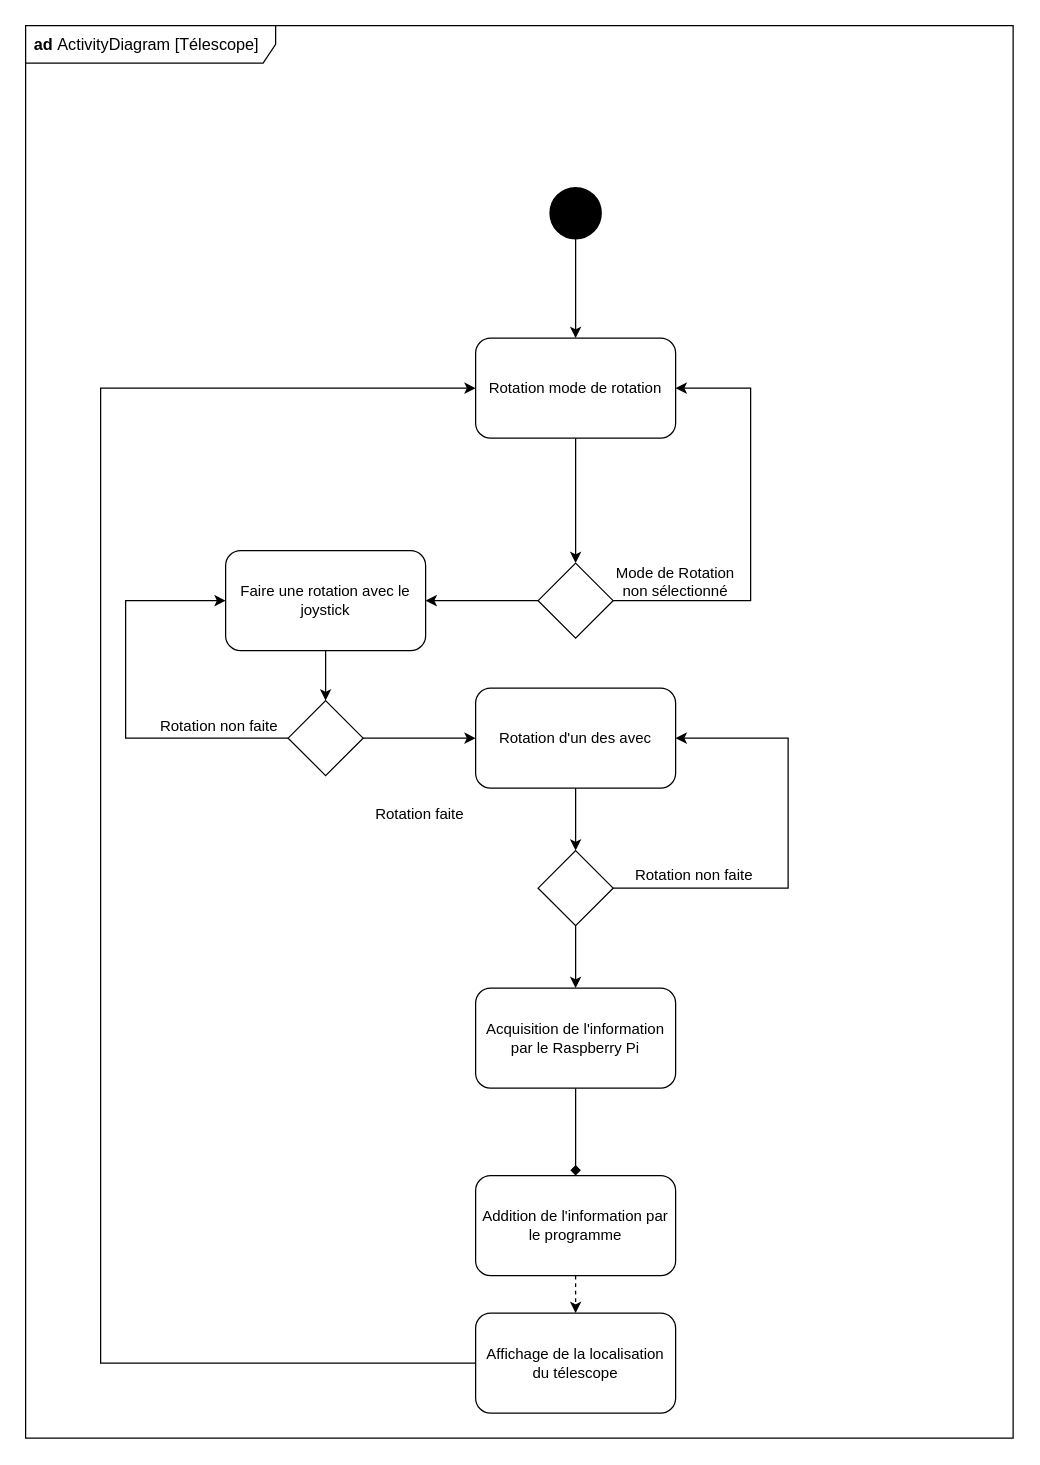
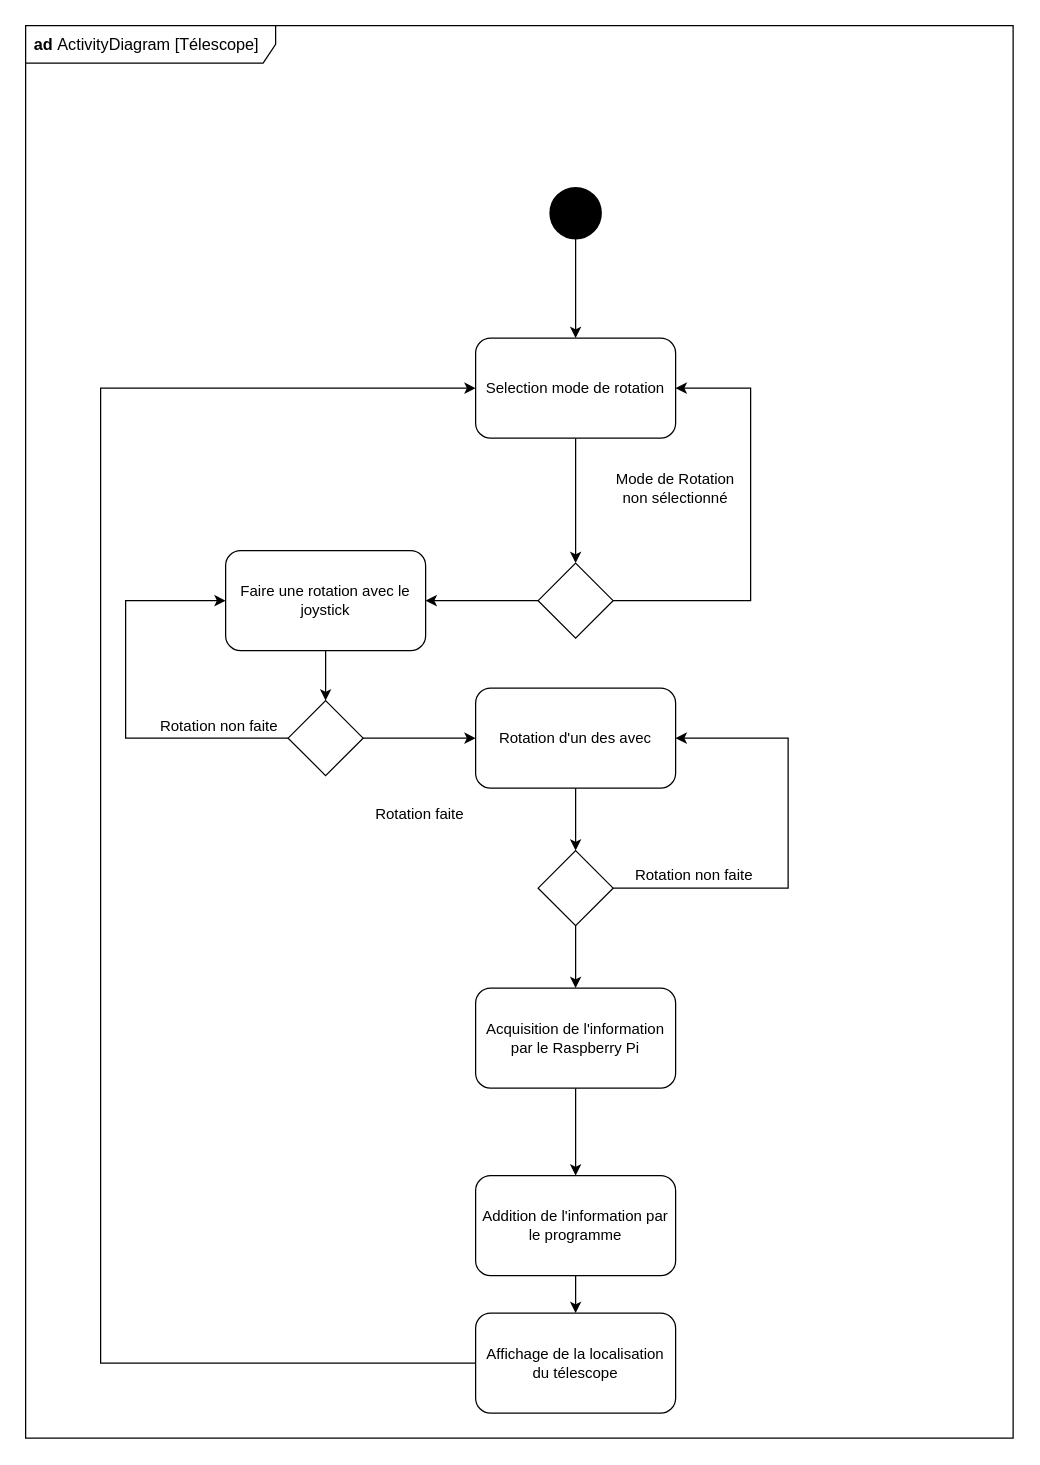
  <mxCell id="0" />
  <mxCell id="1" parent="0" />
  <mxCell id="2" value="&lt;font style=&quot;font-size: 13px&quot;&gt;&lt;b&gt;ad &lt;/b&gt;ActivityDiagram [Télescope]&lt;/font&gt;" style="shape=umlFrame;whiteSpace=wrap;html=1;width=200;height=30;boundedLbl=1;verticalAlign=middle;align=left;spacingLeft=5;rounded=0;shadow=0;sketch=0;strokeColor=#000000;strokeWidth=1;fillColor=#ffffff;gradientColor=none;swimlaneFillColor=#ffffff;" vertex="1" parent="1"><mxGeometry x="20" y="20" width="790" height="1130" as="geometry" /></mxCell>
  <mxCell id="3" style="edgeStyle=none;rounded=0;orthogonalLoop=1;jettySize=auto;html=1;startArrow=none;startFill=0;endArrow=classic;endFill=1;strokeWidth=1;" edge="1" parent="1" source="4" target="7"><mxGeometry relative="1" as="geometry" /></mxCell>
  <mxCell id="4" value="" style="shape=ellipse;html=1;fillColor=#000000;strokeWidth=2;verticalLabelPosition=bottom;verticalAlignment=top;perimeter=ellipsePerimeter;rounded=1;shadow=0;sketch=0;" vertex="1" parent="1"><mxGeometry x="440" y="150" width="40" height="40" as="geometry" /></mxCell>
  <mxCell id="5" style="edgeStyle=orthogonalEdgeStyle;rounded=0;orthogonalLoop=1;jettySize=auto;html=1;endArrow=classic;endFill=1;strokeWidth=1;entryX=0.5;entryY=0;entryDx=0;entryDy=0;" edge="1" parent="1" source="7" target="9"><mxGeometry relative="1" as="geometry"><mxPoint x="460" y="470" as="targetPoint" /></mxGeometry></mxCell>
  <mxCell id="6" style="edgeStyle=orthogonalEdgeStyle;rounded=0;orthogonalLoop=1;jettySize=auto;html=1;entryX=1;entryY=0.5;entryDx=0;entryDy=0;endArrow=none;endFill=0;strokeWidth=1;startArrow=classic;startFill=1;exitX=1;exitY=0.5;exitDx=0;exitDy=0;" edge="1" parent="1" source="7" target="9"><mxGeometry relative="1" as="geometry"><Array as="points"><mxPoint x="600" y="310" /><mxPoint x="600" y="480" /></Array></mxGeometry></mxCell>
- <mxCell id="7" value="Rotation mode de rotation" style="shape=rect;html=1;rounded=1;whiteSpace=wrap;align=center;shadow=0;sketch=0;strokeColor=#000000;fillColor=#ffffff;" vertex="1" parent="1"><mxGeometry x="380" y="270" width="160" height="80" as="geometry" /></mxCell>
+ <mxCell id="7" value="Selection mode de rotation" style="shape=rect;html=1;rounded=1;whiteSpace=wrap;align=center;shadow=0;sketch=0;strokeColor=#000000;fillColor=#ffffff;" vertex="1" parent="1"><mxGeometry x="380" y="270" width="160" height="80" as="geometry" /></mxCell>
  <mxCell id="8" style="rounded=0;orthogonalLoop=1;jettySize=auto;html=1;entryX=1;entryY=0.5;entryDx=0;entryDy=0;startArrow=none;startFill=0;endArrow=classic;endFill=1;strokeWidth=1;" edge="1" parent="1" source="9" target="11"><mxGeometry relative="1" as="geometry" /></mxCell>
  <mxCell id="9" value="" style="rhombus;whiteSpace=wrap;html=1;rounded=0;shadow=0;sketch=0;strokeColor=#000000;fillColor=#ffffff;" vertex="1" parent="1"><mxGeometry x="430" y="450" width="60" height="60" as="geometry" /></mxCell>
  <mxCell id="10" style="edgeStyle=elbowEdgeStyle;rounded=0;orthogonalLoop=1;jettySize=auto;html=1;entryX=0.5;entryY=0;entryDx=0;entryDy=0;startArrow=none;startFill=0;endArrow=classic;endFill=1;strokeWidth=1;" edge="1" parent="1" source="11" target="14"><mxGeometry relative="1" as="geometry" /></mxCell>
  <mxCell id="11" value="Faire une rotation avec le joystick" style="shape=rect;html=1;rounded=1;whiteSpace=wrap;align=center;shadow=0;sketch=0;strokeColor=#000000;fillColor=#ffffff;" vertex="1" parent="1"><mxGeometry x="180" y="440" width="160" height="80" as="geometry" /></mxCell>
  <mxCell id="12" style="rounded=0;orthogonalLoop=1;jettySize=auto;html=1;startArrow=none;startFill=0;endArrow=classic;endFill=1;strokeWidth=1;exitX=0;exitY=0.5;exitDx=0;exitDy=0;edgeStyle=orthogonalEdgeStyle;entryX=0;entryY=0.5;entryDx=0;entryDy=0;" edge="1" parent="1" source="14" target="11"><mxGeometry relative="1" as="geometry"><mxPoint x="170" y="480" as="targetPoint" /><mxPoint x="160" y="590" as="sourcePoint" /><Array as="points"><mxPoint x="100" y="590" /><mxPoint x="100" y="480" /></Array></mxGeometry></mxCell>
  <mxCell id="13" style="edgeStyle=none;rounded=0;orthogonalLoop=1;jettySize=auto;html=1;entryX=0;entryY=0.5;entryDx=0;entryDy=0;startArrow=none;startFill=0;endArrow=classic;endFill=1;strokeWidth=1;" edge="1" parent="1" source="14" target="16"><mxGeometry relative="1" as="geometry" /></mxCell>
  <mxCell id="14" value="" style="rhombus;whiteSpace=wrap;html=1;rounded=0;shadow=0;sketch=0;strokeColor=#000000;fillColor=#ffffff;strokeWidth=1;" vertex="1" parent="1"><mxGeometry x="230" y="560" width="60" height="60" as="geometry" /></mxCell>
  <mxCell id="15" style="edgeStyle=none;rounded=0;orthogonalLoop=1;jettySize=auto;html=1;entryX=0.5;entryY=0;entryDx=0;entryDy=0;startArrow=none;startFill=0;endArrow=classic;endFill=1;strokeWidth=1;" edge="1" parent="1" source="16" target="19"><mxGeometry relative="1" as="geometry" /></mxCell>
  <mxCell id="16" value="Rotation d'un des avec" style="shape=rect;html=1;rounded=1;whiteSpace=wrap;align=center;shadow=0;sketch=0;strokeColor=#000000;strokeWidth=1;fillColor=#ffffff;gradientColor=none;" vertex="1" parent="1"><mxGeometry x="380" y="550" width="160" height="80" as="geometry" /></mxCell>
  <mxCell id="17" style="edgeStyle=orthogonalEdgeStyle;rounded=0;orthogonalLoop=1;jettySize=auto;html=1;entryX=1;entryY=0.5;entryDx=0;entryDy=0;startArrow=none;startFill=0;endArrow=classic;endFill=1;strokeWidth=1;sketch=0;shadow=0;" edge="1" parent="1" source="19" target="16"><mxGeometry relative="1" as="geometry"><Array as="points"><mxPoint x="630" y="710" /><mxPoint x="630" y="590" /></Array></mxGeometry></mxCell>
  <mxCell id="18" style="rounded=0;sketch=0;orthogonalLoop=1;jettySize=auto;html=1;entryX=0.5;entryY=0;entryDx=0;entryDy=0;shadow=0;startArrow=none;startFill=0;endArrow=classic;endFill=1;strokeColor=#000000;strokeWidth=1;" edge="1" parent="1" source="19" target="21"><mxGeometry relative="1" as="geometry" /></mxCell>
  <mxCell id="19" value="" style="rhombus;whiteSpace=wrap;html=1;rounded=0;shadow=0;sketch=0;strokeColor=#000000;fillColor=#ffffff;strokeWidth=1;" vertex="1" parent="1"><mxGeometry x="430" y="680" width="60" height="60" as="geometry" /></mxCell>
- <mxCell id="20" style="edgeStyle=none;rounded=0;sketch=0;orthogonalLoop=1;jettySize=auto;html=1;entryX=0.5;entryY=0;entryDx=0;entryDy=0;shadow=0;startArrow=none;startFill=0;endArrow=diamond;endFill=1;strokeColor=#000000;strokeWidth=1;" edge="1" parent="1" source="21" target="23"><mxGeometry relative="1" as="geometry" /></mxCell>
+ <mxCell id="20" style="edgeStyle=none;rounded=0;sketch=0;orthogonalLoop=1;jettySize=auto;html=1;entryX=0.5;entryY=0;entryDx=0;entryDy=0;shadow=0;startArrow=none;startFill=0;endArrow=classic;endFill=1;strokeColor=#000000;strokeWidth=1;" edge="1" parent="1" source="21" target="23"><mxGeometry relative="1" as="geometry" /></mxCell>
  <mxCell id="21" value="Acquisition de l'information par le Raspberry Pi" style="shape=rect;html=1;rounded=1;whiteSpace=wrap;align=center;shadow=0;sketch=0;strokeColor=#000000;strokeWidth=1;fillColor=#ffffff;gradientColor=none;" vertex="1" parent="1"><mxGeometry x="380" y="790" width="160" height="80" as="geometry" /></mxCell>
- <mxCell id="22" style="edgeStyle=none;rounded=0;sketch=0;orthogonalLoop=1;jettySize=auto;html=1;exitX=0.5;exitY=1;exitDx=0;exitDy=0;shadow=0;startArrow=none;startFill=0;endArrow=classic;endFill=1;strokeColor=#000000;strokeWidth=1;dashed=1;" edge="1" parent="1" source="23" target="25"><mxGeometry relative="1" as="geometry" /></mxCell>
+ <mxCell id="22" style="edgeStyle=none;rounded=0;sketch=0;orthogonalLoop=1;jettySize=auto;html=1;exitX=0.5;exitY=1;exitDx=0;exitDy=0;shadow=0;startArrow=none;startFill=0;endArrow=classic;endFill=1;strokeColor=#000000;strokeWidth=1;" edge="1" parent="1" source="23" target="25"><mxGeometry relative="1" as="geometry" /></mxCell>
  <mxCell id="23" value="Addition de l'information par le programme" style="shape=rect;html=1;rounded=1;whiteSpace=wrap;align=center;shadow=0;sketch=0;strokeColor=#000000;strokeWidth=1;fillColor=#ffffff;gradientColor=none;" vertex="1" parent="1"><mxGeometry x="380" y="940" width="160" height="80" as="geometry" /></mxCell>
  <mxCell id="24" style="edgeStyle=orthogonalEdgeStyle;rounded=0;sketch=0;orthogonalLoop=1;jettySize=auto;html=1;entryX=0;entryY=0.5;entryDx=0;entryDy=0;shadow=0;startArrow=none;startFill=0;endArrow=classic;endFill=1;strokeColor=#000000;strokeWidth=1;" edge="1" parent="1" source="25" target="7"><mxGeometry relative="1" as="geometry"><Array as="points"><mxPoint x="80" y="1090" /><mxPoint x="80" y="310" /></Array></mxGeometry></mxCell>
  <mxCell id="25" value="Affichage de la localisation du télescope" style="shape=rect;html=1;rounded=1;whiteSpace=wrap;align=center;shadow=0;sketch=0;strokeColor=#000000;strokeWidth=1;fillColor=#ffffff;gradientColor=none;" vertex="1" parent="1"><mxGeometry x="380" y="1050" width="160" height="80" as="geometry" /></mxCell>
  <mxCell id="26" value="Rotation non faite" style="text;html=1;strokeColor=none;fillColor=none;align=center;verticalAlign=middle;whiteSpace=wrap;rounded=0;shadow=0;sketch=0;" vertex="1" parent="1"><mxGeometry x="500" y="690" width="110" height="20" as="geometry" /></mxCell>
  <mxCell id="27" value="Rotation non faite" style="text;html=1;strokeColor=none;fillColor=none;align=center;verticalAlign=middle;whiteSpace=wrap;rounded=0;shadow=0;sketch=0;" vertex="1" parent="1"><mxGeometry x="120" y="571" width="110" height="20" as="geometry" /></mxCell>
  <mxCell id="28" value="Rotation faite" style="text;html=1;strokeColor=none;fillColor=none;align=center;verticalAlign=middle;whiteSpace=wrap;rounded=0;shadow=0;sketch=0;" vertex="1" parent="1"><mxGeometry x="296" y="641" width="79" height="20" as="geometry" /></mxCell>
- <mxCell id="29" value="Mode de Rotation non&amp;nbsp;sélectionné" style="text;html=1;strokeColor=none;fillColor=none;align=center;verticalAlign=middle;whiteSpace=wrap;rounded=0;shadow=0;sketch=0;" vertex="1" parent="1"><mxGeometry x="490" y="455" width="100" height="20" as="geometry" /></mxCell>
+ <mxCell id="29" value="Mode de Rotation non&amp;nbsp;sélectionné" style="text;html=1;strokeColor=none;fillColor=none;align=center;verticalAlign=middle;whiteSpace=wrap;rounded=0;shadow=0;sketch=0;" vertex="1" parent="1"><mxGeometry x="490" y="380" width="100" height="20" as="geometry" /></mxCell>
